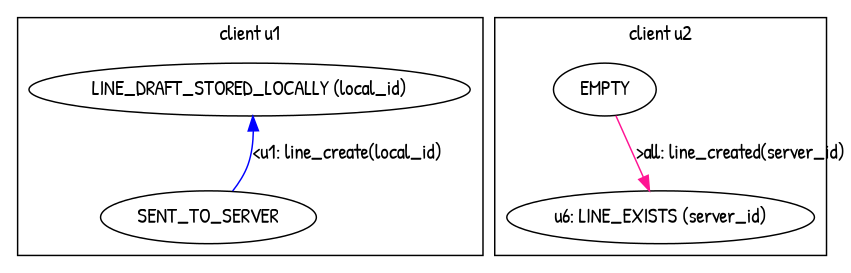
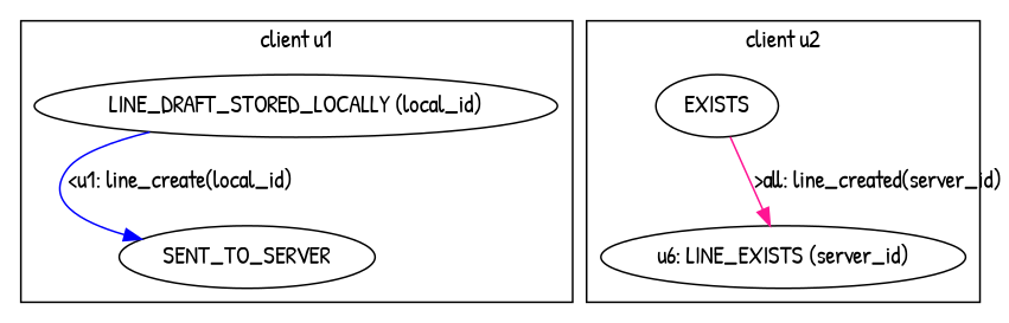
  digraph {
    fontname="Patrick Hand"
    node [fontname="Patrick Hand"]
    edge [fontname="Patrick Hand"]
    "LINE_DRAFT_STORED_LOCALLY (local_id)"
    SENT_TO_SERVER
-   EMPTY
+   EMPTY [label=EXISTS]
    n4 [label="u6: LINE_EXISTS (server_id)"]
    subgraph cluster_1 {
      label="client u1"
      "LINE_DRAFT_STORED_LOCALLY (local_id)"
      SENT_TO_SERVER
    }
    subgraph cluster_2 {
      label="client u2"
      EMPTY
      n4
    }
-   SENT_TO_SERVER -> "LINE_DRAFT_STORED_LOCALLY (local_id)" [color=blue label="<u1: line_create(local_id)"]
+   "LINE_DRAFT_STORED_LOCALLY (local_id)" -> SENT_TO_SERVER [color=blue label="<u1: line_create(local_id)"]
    EMPTY -> n4 [color=deeppink label=">all: line_created(server_id)"]
  }
